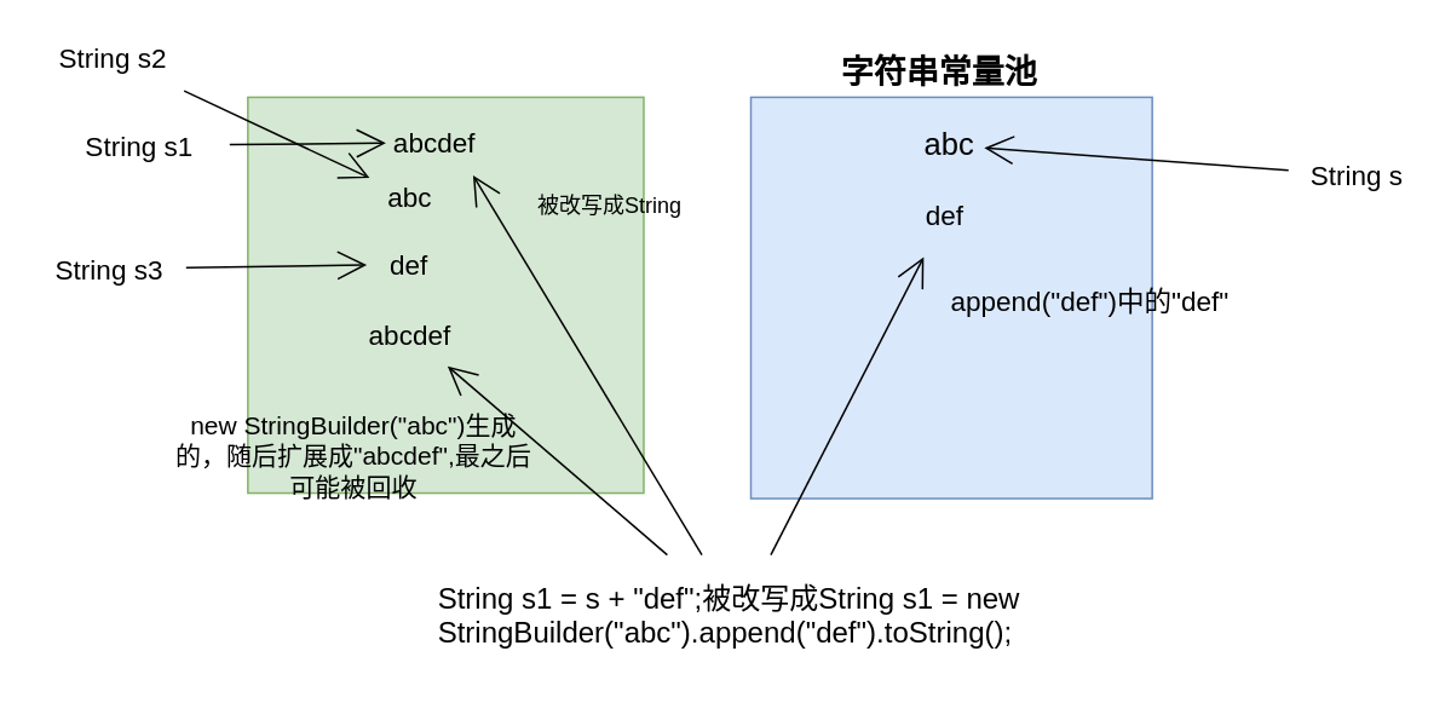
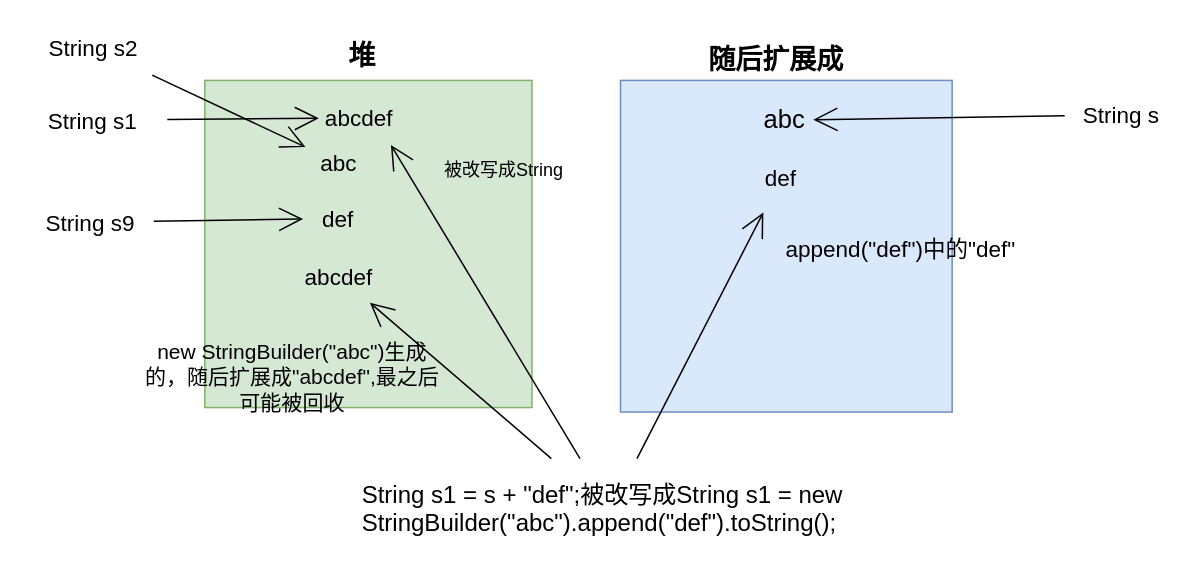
  <mxCell id="0" />
  <mxCell id="1" parent="0" />
  <mxCell id="2" value="" style="whiteSpace=wrap;html=1;aspect=fixed;fillColor=#dae8fc;strokeColor=#6c8ebf;" parent="1" vertex="1"><mxGeometry x="413" y="53" width="221" height="221" as="geometry" /></mxCell>
- <mxCell id="3" value="字符串常量池" style="text;html=1;strokeColor=none;fillColor=none;align=center;verticalAlign=middle;whiteSpace=wrap;rounded=0;fontStyle=1;fontSize=18;" parent="1" vertex="1"><mxGeometry x="457" y="23" width="120" height="33" as="geometry" /></mxCell>
+ <mxCell id="3" value="随后扩展成" style="text;html=1;strokeColor=none;fillColor=none;align=center;verticalAlign=middle;whiteSpace=wrap;rounded=0;fontStyle=1;fontSize=18;" parent="1" vertex="1"><mxGeometry x="457" y="23" width="120" height="33" as="geometry" /></mxCell>
  <mxCell id="4" value="" style="whiteSpace=wrap;html=1;aspect=fixed;fillColor=#d5e8d4;strokeColor=#82b366;" parent="1" vertex="1"><mxGeometry x="136" y="53" width="218" height="218" as="geometry" /></mxCell>
+ <mxCell id="5" value="堆" style="text;html=1;strokeColor=none;fillColor=none;align=center;verticalAlign=middle;whiteSpace=wrap;rounded=0;fontStyle=1;fontSize=18;" parent="1" vertex="1"><mxGeometry x="181" y="20" width="120" height="33" as="geometry" /></mxCell>
  <mxCell id="6" value="abc" style="text;html=1;strokeColor=none;fillColor=none;align=center;verticalAlign=middle;whiteSpace=wrap;rounded=0;fontSize=17;" parent="1" vertex="1"><mxGeometry x="510.5" y="68" width="23" height="23" as="geometry" /></mxCell>
  <mxCell id="7" value="def" style="text;html=1;strokeColor=none;fillColor=none;align=center;verticalAlign=middle;whiteSpace=wrap;rounded=0;fontSize=15;" parent="1" vertex="1"><mxGeometry x="490" y="103" width="60" height="30" as="geometry" /></mxCell>
  <mxCell id="8" value="abcdef" style="text;html=1;strokeColor=none;fillColor=none;align=center;verticalAlign=middle;whiteSpace=wrap;rounded=0;fontSize=15;" parent="1" vertex="1"><mxGeometry x="220" y="68" width="38" height="20" as="geometry" /></mxCell>
  <mxCell id="9" value="abc" style="text;html=1;strokeColor=none;fillColor=none;align=center;verticalAlign=middle;whiteSpace=wrap;rounded=0;fontSize=15;" parent="1" vertex="1"><mxGeometry x="211" y="94" width="29" height="28" as="geometry" /></mxCell>
  <mxCell id="10" value="def" style="text;html=1;strokeColor=none;fillColor=none;align=center;verticalAlign=middle;whiteSpace=wrap;rounded=0;fontSize=15;" parent="1" vertex="1"><mxGeometry x="209.5" y="131" width="29.5" height="28" as="geometry" /></mxCell>
  <mxCell id="11" style="edgeStyle=none;curved=1;rounded=0;orthogonalLoop=1;jettySize=auto;html=1;endArrow=open;startSize=14;endSize=14;sourcePerimeterSpacing=8;targetPerimeterSpacing=8;" parent="1" source="12" target="6" edge="1"><mxGeometry relative="1" as="geometry" /></mxCell>
- <mxCell id="12" value="String s" style="text;html=1;strokeColor=none;fillColor=none;align=center;verticalAlign=middle;whiteSpace=wrap;rounded=0;fontSize=15;" parent="1" vertex="1"><mxGeometry x="717" y="81" width="60" height="30" as="geometry" /></mxCell>
+ <mxCell id="12" value="String s" style="text;html=1;strokeColor=none;fillColor=none;align=center;verticalAlign=middle;whiteSpace=wrap;rounded=0;fontSize=15;" parent="1" vertex="1"><mxGeometry x="717" y="61" width="60" height="30" as="geometry" /></mxCell>
  <mxCell id="13" style="edgeStyle=none;curved=1;rounded=0;orthogonalLoop=1;jettySize=auto;html=1;endArrow=open;startSize=14;endSize=14;sourcePerimeterSpacing=8;targetPerimeterSpacing=8;" parent="1" source="14" target="8" edge="1"><mxGeometry relative="1" as="geometry" /></mxCell>
- <mxCell id="14" value="String s1" style="text;html=1;strokeColor=none;fillColor=none;align=center;verticalAlign=middle;whiteSpace=wrap;rounded=0;fontSize=15;" parent="1" vertex="1"><mxGeometry x="35" y="68" width="83" height="23" as="geometry" /></mxCell>
+ <mxCell id="14" value="String s1" style="text;html=1;strokeColor=none;fillColor=none;align=center;verticalAlign=middle;whiteSpace=wrap;rounded=0;fontSize=15;" parent="1" vertex="1"><mxGeometry x="20" y="68" width="83" height="23" as="geometry" /></mxCell>
  <mxCell id="15" style="edgeStyle=none;curved=1;rounded=0;orthogonalLoop=1;jettySize=auto;html=1;endArrow=open;startSize=14;endSize=14;sourcePerimeterSpacing=8;targetPerimeterSpacing=8;" parent="1" source="16" target="9" edge="1"><mxGeometry relative="1" as="geometry" /></mxCell>
  <mxCell id="16" value="String s2" style="text;html=1;strokeColor=none;fillColor=none;align=center;verticalAlign=middle;whiteSpace=wrap;rounded=0;fontSize=15;" parent="1" vertex="1"><mxGeometry x="27.5" y="20.5" width="68" height="21" as="geometry" /></mxCell>
  <mxCell id="17" style="edgeStyle=none;curved=1;rounded=0;orthogonalLoop=1;jettySize=auto;html=1;endArrow=open;startSize=14;endSize=14;sourcePerimeterSpacing=8;targetPerimeterSpacing=8;" parent="1" source="18" target="10" edge="1"><mxGeometry relative="1" as="geometry" /></mxCell>
- <mxCell id="18" value="String s3" style="text;html=1;strokeColor=none;fillColor=none;align=center;verticalAlign=middle;whiteSpace=wrap;rounded=0;fontSize=15;" parent="1" vertex="1"><mxGeometry x="26" y="137" width="68" height="21" as="geometry" /></mxCell>
+ <mxCell id="18" value="String s9" style="text;html=1;strokeColor=none;fillColor=none;align=center;verticalAlign=middle;whiteSpace=wrap;rounded=0;fontSize=15;" parent="1" vertex="1"><mxGeometry x="26" y="137" width="68" height="21" as="geometry" /></mxCell>
  <mxCell id="19" value="abcdef" style="text;html=1;strokeColor=none;fillColor=none;align=center;verticalAlign=middle;whiteSpace=wrap;rounded=0;fontSize=15;" parent="1" vertex="1"><mxGeometry x="213" y="171" width="25" height="25" as="geometry" /></mxCell>
  <mxCell id="20" style="edgeStyle=none;curved=1;rounded=0;orthogonalLoop=1;jettySize=auto;html=1;endArrow=open;startSize=14;endSize=14;sourcePerimeterSpacing=8;targetPerimeterSpacing=8;" parent="1" source="23" target="19" edge="1"><mxGeometry relative="1" as="geometry" /></mxCell>
  <mxCell id="21" style="edgeStyle=none;curved=1;rounded=0;orthogonalLoop=1;jettySize=auto;html=1;endArrow=open;startSize=14;endSize=14;sourcePerimeterSpacing=8;targetPerimeterSpacing=8;" parent="1" source="23" target="7" edge="1"><mxGeometry relative="1" as="geometry" /></mxCell>
  <mxCell id="22" style="edgeStyle=none;curved=1;rounded=0;orthogonalLoop=1;jettySize=auto;html=1;endArrow=open;startSize=14;endSize=14;sourcePerimeterSpacing=8;targetPerimeterSpacing=8;" parent="1" source="23" edge="1"><mxGeometry relative="1" as="geometry"><mxPoint x="260" y="96" as="targetPoint" /></mxGeometry></mxCell>
  <mxCell id="23" value="String s1 = s + &quot;def&quot;;被改写成String s1 = new StringBuilder(&quot;abc&quot;).append(&quot;def&quot;).toString();" style="text;whiteSpace=wrap;html=1;fontSize=16;" parent="1" vertex="1"><mxGeometry x="239" y="313" width="335" height="52" as="geometry" /></mxCell>
  <mxCell id="24" value="&lt;br style=&quot;border-color: var(--border-color); font-size: 15px;&quot;&gt;append(&quot;def&quot;)中的&quot;def&quot;" style="text;html=1;strokeColor=none;fillColor=none;align=center;verticalAlign=middle;whiteSpace=wrap;rounded=0;fontSize=15;" parent="1" vertex="1"><mxGeometry x="519" y="141" width="162" height="30" as="geometry" /></mxCell>
  <mxCell id="25" value="new StringBuilder(&quot;abc&quot;)生成的，随后扩展成&quot;abcdef&quot;,最之后可能被回收" style="text;html=1;strokeColor=none;fillColor=none;align=center;verticalAlign=middle;whiteSpace=wrap;rounded=0;fontSize=14;" parent="1" vertex="1"><mxGeometry x="91" y="238" width="207" height="25" as="geometry" /></mxCell>
  <mxCell id="26" value="被改写成String" style="text;html=1;strokeColor=none;fillColor=none;align=center;verticalAlign=middle;whiteSpace=wrap;rounded=0;" parent="1" vertex="1"><mxGeometry x="274" y="100.5" width="123" height="24" as="geometry" /></mxCell>
